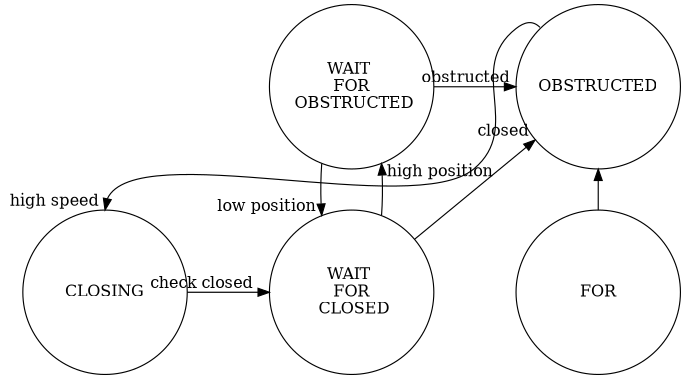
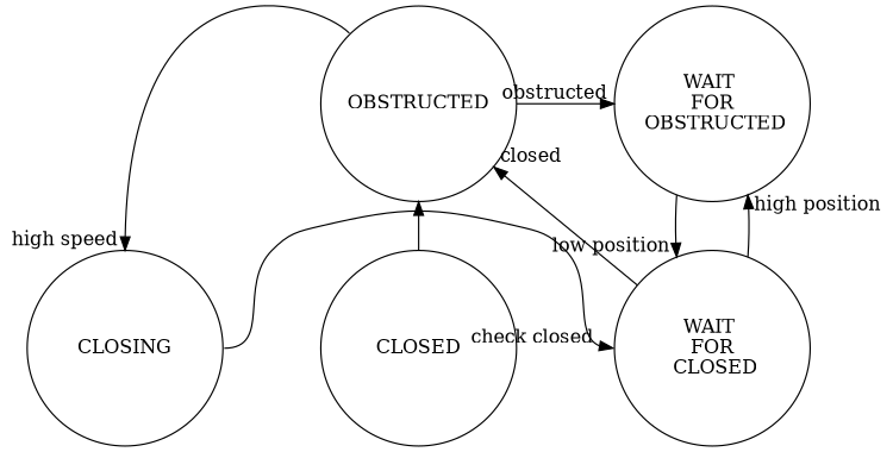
  digraph {
    nodesep=1.0
    node [shape=circle]
    n1 [height=2 label=CLOSING width=2]
    n2 [height=2 label="WAIT \n FOR \n CLOSED" width=2]
-   n3 [height=2 label=FOR width=2]
+   n3 [height=2 label=" CLOSED " width=2]
    n4 [height=2 label="WAIT \n FOR \n OBSTRUCTED" width=2]
    n5 [height=2 label=OBSTRUCTED width=2]
    subgraph sub_1 {
      rank=max
      n1
    }
    subgraph sub_2 {
      rank=same
      n1
      n2
      n3
    }
    subgraph sub_3 {
      rank=same
      n4
      n5
    }
    n1 -> n2 [headlabel=" check closed   " headport=w tailport=e]
    n2 -> n4 [headlabel=" high position "]
    n2 -> n5 [headlabel=" closed "]
    n3 -> n5
    n4 -> n2 [headlabel=" low position "]
-   n4 -> n5 [headlabel=" obstructed "]
+   n5 -> n4 [headlabel=" obstructed "]
    n5 -> n1 [headlabel=" high speed " headport=n tailport=nw]
  }
